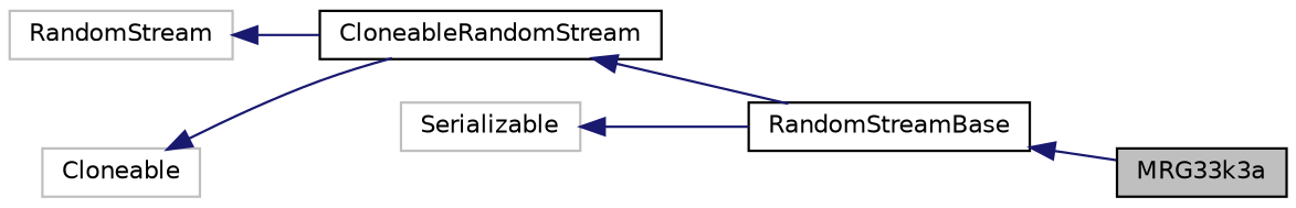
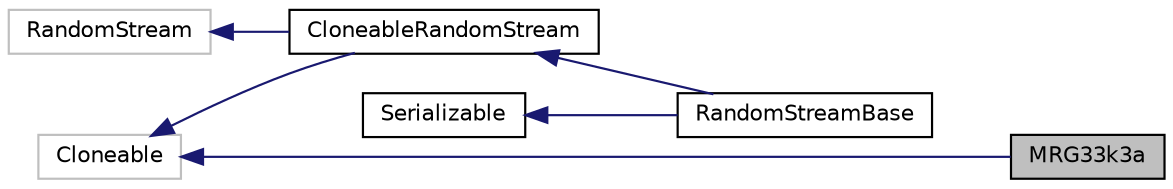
  digraph {
    rankdir=LR
    node [color=black fontname=Helvetica fontsize=10 shape=record]
    edge [color=midnightblue dir=back fontname=Helvetica fontsize=10 labelfontname=Helvetica labelfontsize=10 style=solid]
    n1 [fillcolor=grey75 fontcolor=black height=0.2 label=MRG33k3a style=filled width=0.4]
    n2 [height=0.2 label=RandomStreamBase width=0.4]
    n3 [height=0.2 label=CloneableRandomStream width=0.4]
    n4 [color=grey75 height=0.2 label=RandomStream width=0.4]
    n5 [color=grey75 height=0.2 label=Cloneable width=0.4]
-   n6 [color=grey75 height=0.2 label=Serializable width=0.4]
-   n2 -> n1
+   n6 [height=0.2 label=Serializable width=0.4]
+   n5 -> n1
    n3 -> n2
    n4 -> n3
    n5 -> n3
    n6 -> n2
  }
